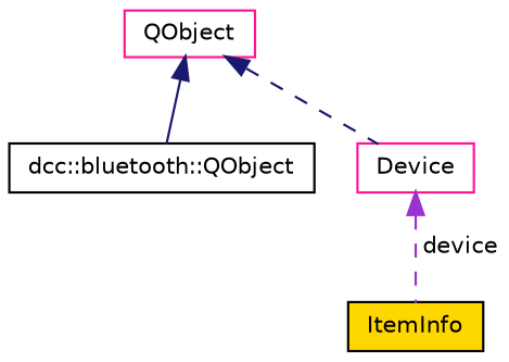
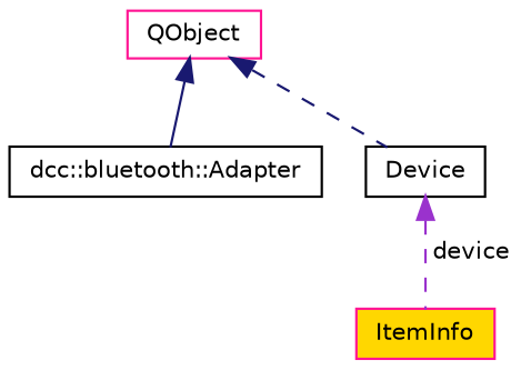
  digraph {
    node [color=black fillcolor=white fontname=Helvetica fontsize=10 shape=record style=filled]
    edge [color=midnightblue dir=back fontname=Helvetica fontsize=10 labelfontname=Helvetica labelfontsize=10 style=dashed]
-   n1 [fillcolor=gold fontcolor=black height=0.2 label=ItemInfo width=0.4]
-   n2 [height=0.2 label="dcc::bluetooth::QObject" width=0.4]
+   n1 [color=deeppink fillcolor=gold fontcolor=black height=0.2 label=ItemInfo width=0.4]
+   n2 [height=0.2 label="dcc::bluetooth::Adapter" width=0.4]
    n3 [color=deeppink height=0.2 label=QObject width=0.4]
-   n4 [color=deeppink height=0.2 label=Device width=0.4]
+   n4 [height=0.2 label=Device width=0.4]
    n3 -> n2 [style=solid]
    n3 -> n4
    n4 -> n1 [color=darkorchid3 label=" device"]
  }
